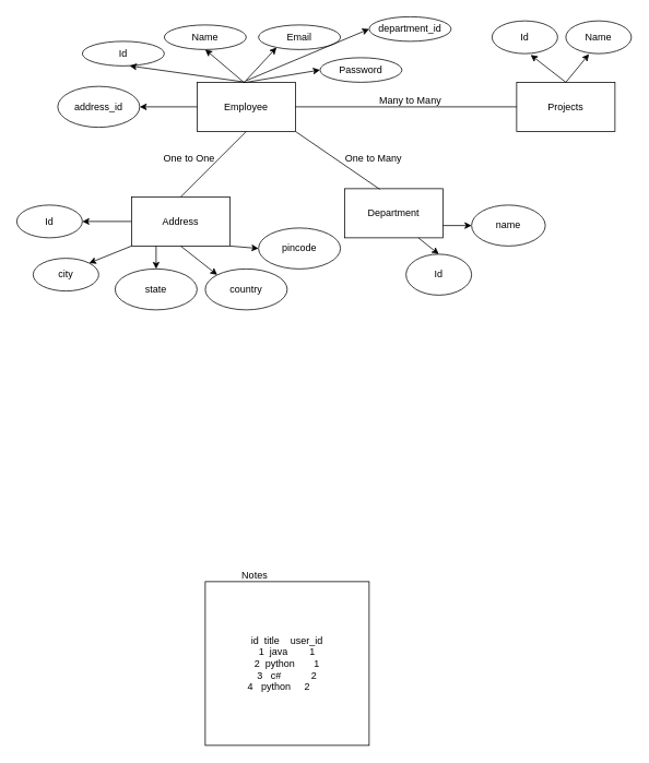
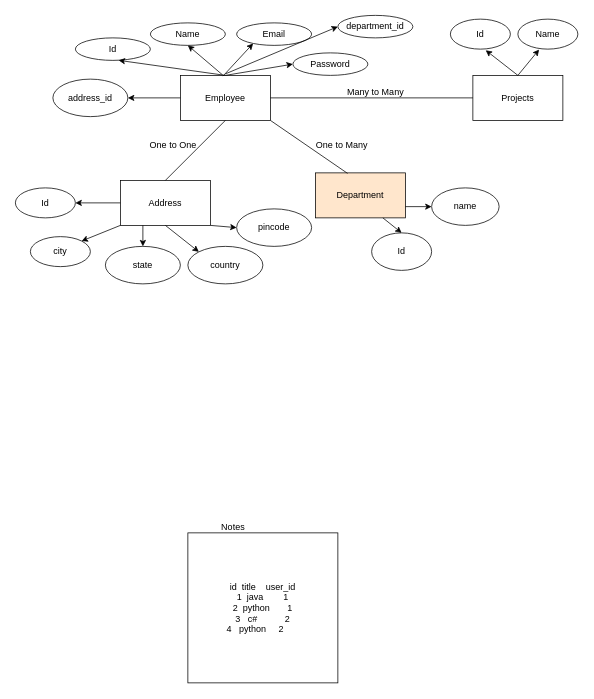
  <mxCell id="0" />
  <mxCell id="1" parent="0" />
  <mxCell id="2" value="Employee" style="rounded=0;whiteSpace=wrap;html=1;" parent="1" vertex="1"><mxGeometry x="240" y="100" width="120" height="60" as="geometry" /></mxCell>
  <mxCell id="3" value="Id" style="ellipse;whiteSpace=wrap;html=1;" parent="1" vertex="1"><mxGeometry x="100" y="50" width="100" height="30" as="geometry" /></mxCell>
  <mxCell id="4" value="Name" style="ellipse;whiteSpace=wrap;html=1;" parent="1" vertex="1"><mxGeometry x="200" y="30" width="100" height="30" as="geometry" /></mxCell>
  <mxCell id="5" value="Email" style="ellipse;whiteSpace=wrap;html=1;" parent="1" vertex="1"><mxGeometry x="315" y="30" width="100" height="30" as="geometry" /></mxCell>
  <mxCell id="6" value="Password" style="ellipse;whiteSpace=wrap;html=1;" parent="1" vertex="1"><mxGeometry x="390" y="70" width="100" height="30" as="geometry" /></mxCell>
  <mxCell id="7" value="" style="endArrow=classic;html=1;rounded=0;entryX=0.577;entryY=0.998;entryDx=0;entryDy=0;entryPerimeter=0;" parent="1" target="3" edge="1"><mxGeometry width="50" height="50" relative="1" as="geometry"><mxPoint x="300" y="100" as="sourcePoint" /><mxPoint x="330" y="110" as="targetPoint" /></mxGeometry></mxCell>
  <mxCell id="8" value="" style="endArrow=classic;html=1;rounded=0;entryX=0.22;entryY=0.917;entryDx=0;entryDy=0;entryPerimeter=0;exitX=0.473;exitY=0.016;exitDx=0;exitDy=0;exitPerimeter=0;" parent="1" source="2" target="5" edge="1"><mxGeometry width="50" height="50" relative="1" as="geometry"><mxPoint x="341" y="110" as="sourcePoint" /><mxPoint x="259" y="60" as="targetPoint" /></mxGeometry></mxCell>
  <mxCell id="9" value="" style="endArrow=classic;html=1;rounded=0;entryX=0.5;entryY=1;entryDx=0;entryDy=0;exitX=0.47;exitY=-0.008;exitDx=0;exitDy=0;exitPerimeter=0;" parent="1" source="2" target="4" edge="1"><mxGeometry width="50" height="50" relative="1" as="geometry"><mxPoint x="307" y="111" as="sourcePoint" /><mxPoint x="347" y="68" as="targetPoint" /></mxGeometry></mxCell>
  <mxCell id="10" value="" style="endArrow=classic;html=1;rounded=0;entryX=0;entryY=0.5;entryDx=0;entryDy=0;exitX=0.5;exitY=0;exitDx=0;exitDy=0;" parent="1" source="2" target="6" edge="1"><mxGeometry width="50" height="50" relative="1" as="geometry"><mxPoint x="306" y="110" as="sourcePoint" /><mxPoint x="260" y="70" as="targetPoint" /></mxGeometry></mxCell>
  <mxCell id="11" value="Projects" style="rounded=0;whiteSpace=wrap;html=1;" parent="1" vertex="1"><mxGeometry x="630" y="100" width="120" height="60" as="geometry" /></mxCell>
  <mxCell id="12" value="Id" style="ellipse;whiteSpace=wrap;html=1;" parent="1" vertex="1"><mxGeometry x="600" y="25" width="80" height="40" as="geometry" /></mxCell>
  <mxCell id="13" value="Name" style="ellipse;whiteSpace=wrap;html=1;" parent="1" vertex="1"><mxGeometry x="690" y="25" width="80" height="40" as="geometry" /></mxCell>
  <mxCell id="14" value="" style="endArrow=classic;html=1;rounded=0;exitX=0.5;exitY=0;exitDx=0;exitDy=0;entryX=0.589;entryY=1.038;entryDx=0;entryDy=0;entryPerimeter=0;" parent="1" source="11" target="12" edge="1"><mxGeometry width="50" height="50" relative="1" as="geometry"><mxPoint x="590" y="160" as="sourcePoint" /><mxPoint x="640" y="110" as="targetPoint" /></mxGeometry></mxCell>
  <mxCell id="15" value="" style="endArrow=classic;html=1;rounded=0;exitX=0.5;exitY=0;exitDx=0;exitDy=0;entryX=0.354;entryY=1.015;entryDx=0;entryDy=0;entryPerimeter=0;" parent="1" source="11" target="13" edge="1"><mxGeometry width="50" height="50" relative="1" as="geometry"><mxPoint x="630" y="110" as="sourcePoint" /><mxPoint x="577" y="82" as="targetPoint" /></mxGeometry></mxCell>
  <mxCell id="16" value="" style="endArrow=none;html=1;rounded=0;exitX=1;exitY=0.5;exitDx=0;exitDy=0;entryX=0;entryY=0.5;entryDx=0;entryDy=0;" parent="1" source="2" target="11" edge="1"><mxGeometry width="50" height="50" relative="1" as="geometry"><mxPoint x="480" y="160" as="sourcePoint" /><mxPoint x="530" y="110" as="targetPoint" /></mxGeometry></mxCell>
  <mxCell id="17" value="Many to Many" style="text;html=1;align=center;verticalAlign=middle;resizable=0;points=[];autosize=1;strokeColor=none;fillColor=none;" parent="1" vertex="1"><mxGeometry x="450" y="108" width="100" height="30" as="geometry" /></mxCell>
  <mxCell id="18" value="Address" style="rounded=0;whiteSpace=wrap;html=1;" parent="1" vertex="1"><mxGeometry x="160" y="240" width="120" height="60" as="geometry" /></mxCell>
  <mxCell id="19" value="Id" style="ellipse;whiteSpace=wrap;html=1;" parent="1" vertex="1"><mxGeometry x="20" y="250" width="80" height="40" as="geometry" /></mxCell>
  <mxCell id="20" value="city" style="ellipse;whiteSpace=wrap;html=1;" parent="1" vertex="1"><mxGeometry x="40" y="315" width="80" height="40" as="geometry" /></mxCell>
  <mxCell id="21" value="" style="endArrow=none;html=1;rounded=0;exitX=0.5;exitY=0;exitDx=0;exitDy=0;entryX=0.5;entryY=1;entryDx=0;entryDy=0;" parent="1" source="18" target="2" edge="1"><mxGeometry width="50" height="50" relative="1" as="geometry"><mxPoint x="290" y="220" as="sourcePoint" /><mxPoint x="340" y="170" as="targetPoint" /></mxGeometry></mxCell>
  <mxCell id="22" value="One to One" style="text;html=1;align=center;verticalAlign=middle;resizable=0;points=[];autosize=1;strokeColor=none;fillColor=none;" parent="1" vertex="1"><mxGeometry x="185" y="178" width="90" height="30" as="geometry" /></mxCell>
- <mxCell id="23" value="Department" style="rounded=0;whiteSpace=wrap;html=1;" parent="1" vertex="1"><mxGeometry x="420" y="230" width="120" height="60" as="geometry" /></mxCell>
+ <mxCell id="23" value="Department" style="rounded=0;whiteSpace=wrap;html=1;fillColor=#ffe6cc;" parent="1" vertex="1"><mxGeometry x="420" y="230" width="120" height="60" as="geometry" /></mxCell>
  <mxCell id="24" value="Id" style="ellipse;whiteSpace=wrap;html=1;" parent="1" vertex="1"><mxGeometry x="495" y="310" width="80" height="50" as="geometry" /></mxCell>
  <mxCell id="25" value="name" style="ellipse;whiteSpace=wrap;html=1;" parent="1" vertex="1"><mxGeometry x="575" y="250" width="90" height="50" as="geometry" /></mxCell>
  <mxCell id="26" value="" style="endArrow=none;html=1;rounded=0;entryX=0.358;entryY=0.012;entryDx=0;entryDy=0;entryPerimeter=0;" parent="1" target="23" edge="1"><mxGeometry width="50" height="50" relative="1" as="geometry"><mxPoint x="360" y="160" as="sourcePoint" /><mxPoint x="510" y="170" as="targetPoint" /></mxGeometry></mxCell>
  <mxCell id="27" value="One to Many" style="text;html=1;align=center;verticalAlign=middle;resizable=0;points=[];autosize=1;strokeColor=none;fillColor=none;" parent="1" vertex="1"><mxGeometry x="410" y="178" width="90" height="30" as="geometry" /></mxCell>
  <mxCell id="28" value="state" style="ellipse;whiteSpace=wrap;html=1;" parent="1" vertex="1"><mxGeometry x="140" y="328" width="100" height="50" as="geometry" /></mxCell>
  <mxCell id="29" value="address_id" style="ellipse;whiteSpace=wrap;html=1;" parent="1" vertex="1"><mxGeometry x="70" y="105" width="100" height="50" as="geometry" /></mxCell>
  <mxCell id="30" value="id&amp;nbsp; title&amp;nbsp; &amp;nbsp; user_id&lt;br&gt;1&amp;nbsp; java&amp;nbsp; &amp;nbsp; &amp;nbsp; &amp;nbsp; 1&lt;br&gt;2&amp;nbsp; python&amp;nbsp; &amp;nbsp; &amp;nbsp; &amp;nbsp;1&lt;br&gt;3&amp;nbsp; &amp;nbsp;c#&amp;nbsp; &amp;nbsp; &amp;nbsp; &amp;nbsp; &amp;nbsp; &amp;nbsp;2&lt;br&gt;4&amp;nbsp; &amp;nbsp;python&amp;nbsp; &amp;nbsp; &amp;nbsp;2&amp;nbsp; &amp;nbsp; &amp;nbsp;&amp;nbsp;" style="whiteSpace=wrap;html=1;aspect=fixed;" parent="1" vertex="1"><mxGeometry x="250" y="710" width="200" height="200" as="geometry" /></mxCell>
  <mxCell id="31" value="Notes" style="text;html=1;align=center;verticalAlign=middle;resizable=0;points=[];autosize=1;strokeColor=none;fillColor=none;" parent="1" vertex="1"><mxGeometry x="285" y="688" width="50" height="30" as="geometry" /></mxCell>
  <mxCell id="32" value="country" style="ellipse;whiteSpace=wrap;html=1;" parent="1" vertex="1"><mxGeometry x="250" y="328" width="100" height="50" as="geometry" /></mxCell>
  <mxCell id="33" value="" style="endArrow=classic;html=1;rounded=0;entryX=1;entryY=0.5;entryDx=0;entryDy=0;exitX=0;exitY=0.5;exitDx=0;exitDy=0;" parent="1" source="18" target="19" edge="1"><mxGeometry width="50" height="50" relative="1" as="geometry"><mxPoint x="320" y="111" as="sourcePoint" /><mxPoint x="360" y="68" as="targetPoint" /></mxGeometry></mxCell>
  <mxCell id="34" value="" style="endArrow=classic;html=1;rounded=0;entryX=1;entryY=0;entryDx=0;entryDy=0;exitX=0;exitY=1;exitDx=0;exitDy=0;" parent="1" source="18" target="20" edge="1"><mxGeometry width="50" height="50" relative="1" as="geometry"><mxPoint x="250" y="278" as="sourcePoint" /><mxPoint x="190" y="278" as="targetPoint" /></mxGeometry></mxCell>
  <mxCell id="35" value="" style="endArrow=classic;html=1;rounded=0;entryX=0.5;entryY=0;entryDx=0;entryDy=0;exitX=0.25;exitY=1;exitDx=0;exitDy=0;" parent="1" source="18" target="28" edge="1"><mxGeometry width="50" height="50" relative="1" as="geometry"><mxPoint x="242" y="298" as="sourcePoint" /><mxPoint x="190" y="319" as="targetPoint" /></mxGeometry></mxCell>
  <mxCell id="36" value="" style="endArrow=classic;html=1;rounded=0;entryX=0;entryY=0;entryDx=0;entryDy=0;exitX=0.5;exitY=1;exitDx=0;exitDy=0;" parent="1" source="18" target="32" edge="1"><mxGeometry width="50" height="50" relative="1" as="geometry"><mxPoint x="240" y="308" as="sourcePoint" /><mxPoint x="240" y="336" as="targetPoint" /></mxGeometry></mxCell>
  <mxCell id="37" value="" style="endArrow=classic;html=1;rounded=0;entryX=0.5;entryY=0;entryDx=0;entryDy=0;exitX=0.75;exitY=1;exitDx=0;exitDy=0;" parent="1" source="23" target="24" edge="1"><mxGeometry width="50" height="50" relative="1" as="geometry"><mxPoint x="510" y="288" as="sourcePoint" /><mxPoint x="510" y="316" as="targetPoint" /></mxGeometry></mxCell>
  <mxCell id="38" value="" style="endArrow=classic;html=1;rounded=0;entryX=0;entryY=0.5;entryDx=0;entryDy=0;exitX=1;exitY=0.75;exitDx=0;exitDy=0;" parent="1" source="23" target="25" edge="1"><mxGeometry width="50" height="50" relative="1" as="geometry"><mxPoint x="560" y="288" as="sourcePoint" /><mxPoint x="585" y="308" as="targetPoint" /></mxGeometry></mxCell>
  <mxCell id="39" value="" style="endArrow=classic;html=1;rounded=0;entryX=1;entryY=0.5;entryDx=0;entryDy=0;exitX=0;exitY=0.5;exitDx=0;exitDy=0;" edge="1" parent="1" source="2" target="29"><mxGeometry width="50" height="50" relative="1" as="geometry"><mxPoint x="372" y="108" as="sourcePoint" /><mxPoint x="230" y="88" as="targetPoint" /></mxGeometry></mxCell>
  <mxCell id="40" value="department_id" style="ellipse;whiteSpace=wrap;html=1;" vertex="1" parent="1"><mxGeometry x="450" y="20" width="100" height="30" as="geometry" /></mxCell>
  <mxCell id="41" value="" style="endArrow=classic;html=1;rounded=0;entryX=0;entryY=0.5;entryDx=0;entryDy=0;" edge="1" parent="1" target="40"><mxGeometry width="50" height="50" relative="1" as="geometry"><mxPoint x="300" y="98" as="sourcePoint" /><mxPoint x="450" y="88" as="targetPoint" /></mxGeometry></mxCell>
  <mxCell id="42" value="pincode" style="ellipse;whiteSpace=wrap;html=1;" vertex="1" parent="1"><mxGeometry x="315" y="278" width="100" height="50" as="geometry" /></mxCell>
  <mxCell id="43" value="" style="endArrow=classic;html=1;rounded=0;entryX=0;entryY=0.5;entryDx=0;entryDy=0;exitX=1;exitY=1;exitDx=0;exitDy=0;" edge="1" parent="1" source="18" target="42"><mxGeometry width="50" height="50" relative="1" as="geometry"><mxPoint x="240" y="308" as="sourcePoint" /><mxPoint x="285" y="343" as="targetPoint" /></mxGeometry></mxCell>
